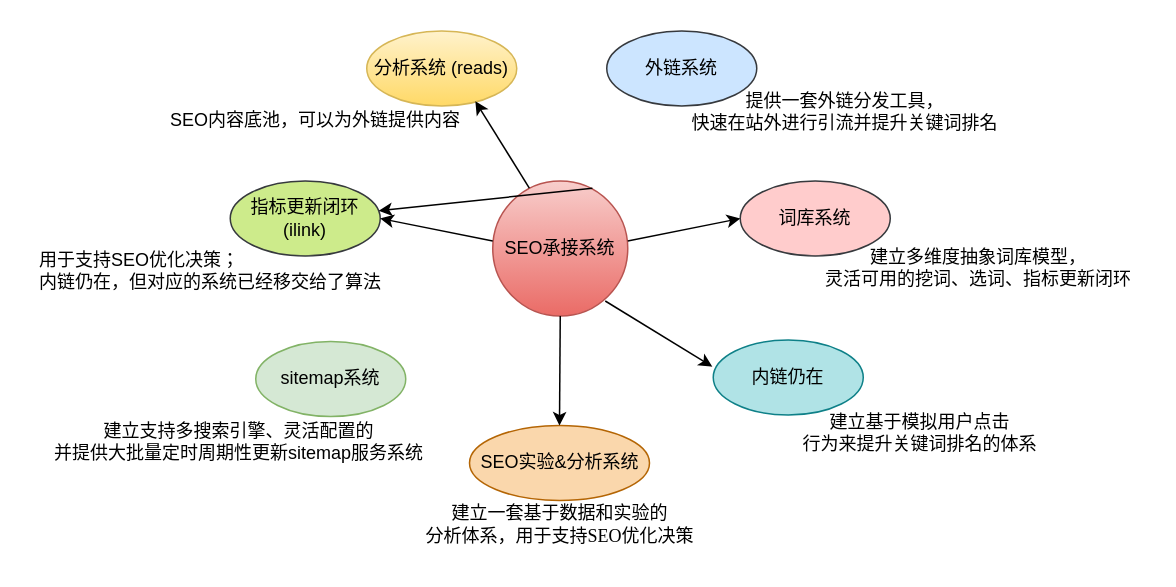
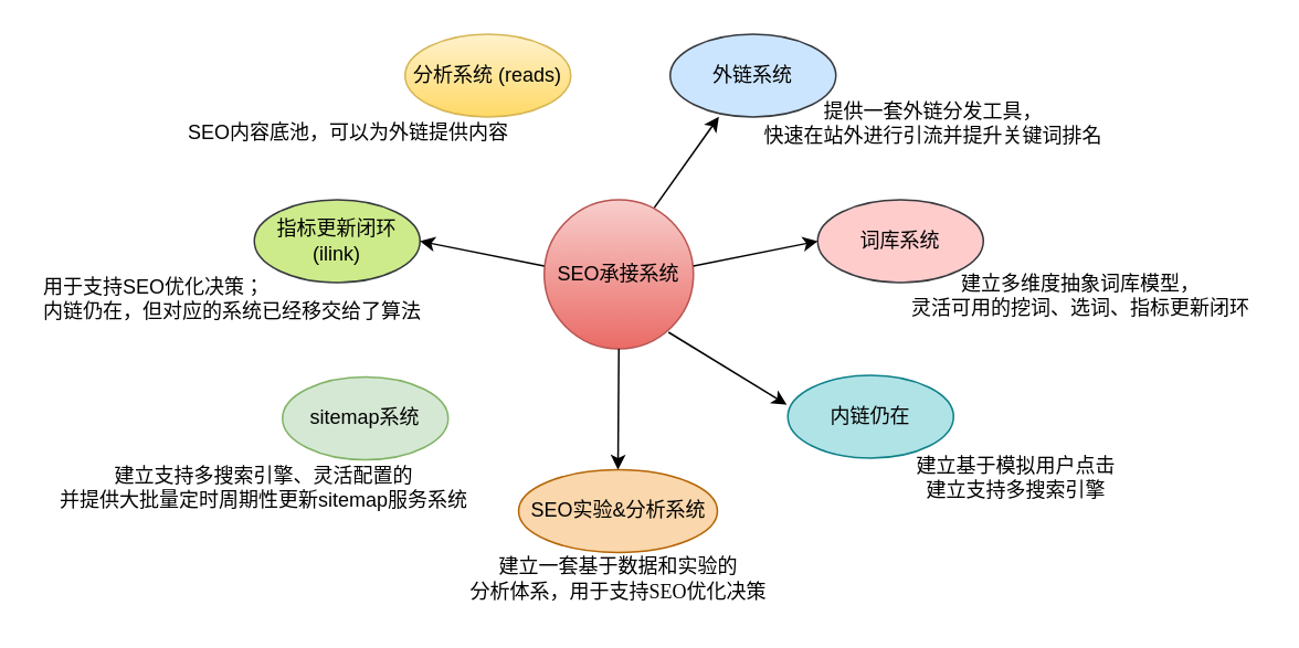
  <mxCell id="0" />
  <mxCell id="1" parent="0" />
  <mxCell id="2" value="SEO承接系统" style="ellipse;whiteSpace=wrap;html=1;aspect=fixed;fillColor=#f8cecc;gradientColor=#ea6b66;strokeColor=#b85450;fontStyle=0" vertex="1" parent="1"><mxGeometry x="328" y="120" width="90" height="90" as="geometry" /></mxCell>
  <mxCell id="3" value="词库系统" style="ellipse;whiteSpace=wrap;html=1;fillColor=#ffcccc;strokeColor=#36393d;fontStyle=0" vertex="1" parent="1"><mxGeometry x="493" y="120" width="100" height="50" as="geometry" /></mxCell>
  <mxCell id="4" value="sitemap系统" style="ellipse;whiteSpace=wrap;html=1;fillColor=#d5e8d4;strokeColor=#82b366;fontStyle=0" vertex="1" parent="1"><mxGeometry x="170" y="227" width="100" height="50" as="geometry" /></mxCell>
  <mxCell id="5" value="指标更新闭环 (ilink)" style="ellipse;whiteSpace=wrap;html=1;fillColor=#cdeb8b;strokeColor=#36393d;fontStyle=0" vertex="1" parent="1"><mxGeometry x="153" y="120" width="100" height="50" as="geometry" /></mxCell>
  <mxCell id="6" value="SEO实验&amp;amp;分析系统" style="ellipse;whiteSpace=wrap;html=1;fillColor=#fad7ac;strokeColor=#b46504;fontStyle=0" vertex="1" parent="1"><mxGeometry x="312.5" y="283" width="120" height="50" as="geometry" /></mxCell>
  <mxCell id="7" value="外链系统" style="ellipse;whiteSpace=wrap;html=1;fillColor=#cce5ff;strokeColor=#36393d;fontStyle=0" vertex="1" parent="1"><mxGeometry x="404" y="20" width="100" height="50" as="geometry" /></mxCell>
  <mxCell id="8" value="内链仍在" style="ellipse;whiteSpace=wrap;html=1;fillColor=#b0e3e6;strokeColor=#0e8088;fontStyle=0" vertex="1" parent="1"><mxGeometry x="475" y="226" width="100" height="50" as="geometry" /></mxCell>
  <mxCell id="9" value="分析系统 (reads)" style="ellipse;whiteSpace=wrap;html=1;fillColor=#fff2cc;strokeColor=#d6b656;gradientColor=#ffd966;fontStyle=0" vertex="1" parent="1"><mxGeometry x="244" y="20" width="100" height="50" as="geometry" /></mxCell>
  <mxCell id="10" value="&lt;span style=&quot;text-align: right; background-color: initial; font-size: 12px;&quot;&gt;建立多维度抽象词库模型，&lt;/span&gt;&lt;br style=&quot;font-size: 12px;&quot;&gt;&lt;p style=&quot;line-height: 120%; margin-top: 0pt; margin-bottom: 0pt; text-align: right; direction: ltr; unicode-bidi: embed; word-break: normal; font-size: 12px;&quot;&gt;&lt;span style=&quot;font-size: 12px; background-color: initial;&quot;&gt;灵活可用的挖词、选词、指标更新闭环&lt;/span&gt;&lt;/p&gt;" style="text;html=1;strokeColor=none;fillColor=none;align=center;verticalAlign=middle;whiteSpace=wrap;rounded=0;fontSize=12;" vertex="1" parent="1"><mxGeometry x="542" y="158" width="220" height="40" as="geometry" /></mxCell>
  <mxCell id="11" value="&lt;span style=&quot;font-size: 12px; text-align: left; background-color: initial;&quot;&gt;建立支持多搜索引擎、灵活配置的&lt;br style=&quot;font-size: 12px;&quot;&gt;并提供大批量定时周期性更新&lt;/span&gt;&lt;span style=&quot;font-size: 12px; text-align: left; background-color: initial; font-family: Arial;&quot;&gt;sitemap&lt;/span&gt;&lt;span style=&quot;font-size: 12px; text-align: left; background-color: initial; font-family: 微软雅黑;&quot;&gt;服务系统&lt;/span&gt;" style="text;html=1;strokeColor=none;fillColor=none;align=center;verticalAlign=middle;whiteSpace=wrap;rounded=0;fontSize=12;" vertex="1" parent="1"><mxGeometry x="29" y="274" width="260" height="40" as="geometry" /></mxCell>
  <mxCell id="12" value="&lt;span style=&quot;text-align: left; background-color: initial; font-size: 12px;&quot;&gt;提供一套外链分发工具，&lt;br style=&quot;font-size: 12px;&quot;&gt;快速在站外进行引流并提升关键词排名&lt;/span&gt;" style="text;html=1;strokeColor=none;fillColor=none;align=center;verticalAlign=middle;whiteSpace=wrap;rounded=0;fontSize=12;" vertex="1" parent="1"><mxGeometry x="453" y="54" width="220" height="40" as="geometry" /></mxCell>
  <mxCell id="13" value="&lt;div style=&quot;text-align: left; font-size: 12px;&quot;&gt;用于支持SEO优化决策；&lt;/div&gt;&lt;div style=&quot;text-align: left; font-size: 12px;&quot;&gt;内链仍在，但对应的系统已经移交给了算法&lt;/div&gt;" style="text;html=1;strokeColor=none;fillColor=none;align=center;verticalAlign=middle;whiteSpace=wrap;rounded=0;fontSize=12;" vertex="1" parent="1"><mxGeometry x="20" y="160" width="240" height="40" as="geometry" /></mxCell>
- <mxCell id="14" value="&lt;span style=&quot;font-family: 微软雅黑; background-color: initial; font-size: 12px;&quot;&gt;建立基于模拟用户点击&lt;br style=&quot;font-size: 12px;&quot;&gt;行为来提升关键词排名的体系&lt;/span&gt;" style="text;html=1;strokeColor=none;fillColor=none;align=center;verticalAlign=middle;whiteSpace=wrap;rounded=0;fontSize=12;" vertex="1" parent="1"><mxGeometry x="528" y="268" width="170" height="40" as="geometry" /></mxCell>
+ <mxCell id="14" value="&lt;span style=&quot;font-family: 微软雅黑; background-color: initial; font-size: 12px;&quot;&gt;建立基于模拟用户点击&lt;br style=&quot;font-size: 12px;&quot;&gt;建立支持多搜索引擎&lt;/span&gt;" style="text;html=1;strokeColor=none;fillColor=none;align=center;verticalAlign=middle;whiteSpace=wrap;rounded=0;fontSize=12;" vertex="1" parent="1"><mxGeometry x="528" y="268" width="170" height="40" as="geometry" /></mxCell>
  <mxCell id="15" value="&lt;div style=&quot;font-size: 12px;&quot;&gt;&lt;font face=&quot;微软雅黑&quot; style=&quot;font-size: 12px;&quot;&gt;建立一套基于数据和实验的&lt;/font&gt;&lt;/div&gt;&lt;div style=&quot;font-size: 12px;&quot;&gt;&lt;font face=&quot;微软雅黑&quot; style=&quot;font-size: 12px;&quot;&gt;分析体系，用于支持SEO优化决策&lt;/font&gt;&lt;/div&gt;" style="text;html=1;strokeColor=none;fillColor=none;align=center;verticalAlign=middle;whiteSpace=wrap;rounded=0;fontSize=12;" vertex="1" parent="1"><mxGeometry x="278.75" y="329" width="187.5" height="40" as="geometry" /></mxCell>
  <mxCell id="16" value="&lt;span style=&quot;text-align: left; background-color: initial; font-size: 12px;&quot;&gt;SEO内容底池，可以为外链提供内容&lt;/span&gt;" style="text;html=1;strokeColor=none;fillColor=none;align=center;verticalAlign=middle;whiteSpace=wrap;rounded=0;fontSize=12;" vertex="1" parent="1"><mxGeometry x="110" y="67" width="200" height="26" as="geometry" /></mxCell>
- <mxCell id="17" value="" style="endArrow=classic;html=1;rounded=0;exitX=0.738;exitY=0.053;exitDx=0;exitDy=0;exitPerimeter=0;" edge="1" parent="1" source="2" target="5"><mxGeometry width="50" height="50" relative="1" as="geometry"><mxPoint x="393" y="120" as="sourcePoint" /><mxPoint x="443" y="70" as="targetPoint" /></mxGeometry></mxCell>
+ <mxCell id="17" value="" style="endArrow=classic;html=1;rounded=0;entryX=0.294;entryY=0.996;entryDx=0;entryDy=0;entryPerimeter=0;exitX=0.738;exitY=0.053;exitDx=0;exitDy=0;exitPerimeter=0;" edge="1" parent="1" source="2" target="7"><mxGeometry width="50" height="50" relative="1" as="geometry"><mxPoint x="393" y="120" as="sourcePoint" /><mxPoint x="443" y="70" as="targetPoint" /></mxGeometry></mxCell>
  <mxCell id="18" value="" style="endArrow=classic;html=1;rounded=0;entryX=0;entryY=0.5;entryDx=0;entryDy=0;exitX=0.738;exitY=0.053;exitDx=0;exitDy=0;exitPerimeter=0;" edge="1" parent="1" target="3"><mxGeometry width="50" height="50" relative="1" as="geometry"><mxPoint x="418" y="160" as="sourcePoint" /><mxPoint x="456" y="95" as="targetPoint" /></mxGeometry></mxCell>
  <mxCell id="19" value="" style="endArrow=classic;html=1;rounded=0;entryX=1;entryY=0.5;entryDx=0;entryDy=0;exitX=0.738;exitY=0.053;exitDx=0;exitDy=0;exitPerimeter=0;" edge="1" parent="1" target="5"><mxGeometry width="50" height="50" relative="1" as="geometry"><mxPoint x="328" y="160" as="sourcePoint" /><mxPoint x="366" y="95" as="targetPoint" /></mxGeometry></mxCell>
- <mxCell id="20" value="" style="endArrow=classic;html=1;rounded=0;entryX=0.724;entryY=0.936;entryDx=0;entryDy=0;exitX=0.271;exitY=0.053;exitDx=0;exitDy=0;exitPerimeter=0;entryPerimeter=0;" edge="1" parent="1" source="2" target="9"><mxGeometry width="50" height="50" relative="1" as="geometry"><mxPoint x="348" y="125" as="sourcePoint" /><mxPoint x="273" y="100" as="targetPoint" /></mxGeometry></mxCell>
  <mxCell id="21" value="" style="endArrow=classic;html=1;rounded=0;entryX=-0.006;entryY=0.356;entryDx=0;entryDy=0;exitX=0;exitY=1;exitDx=0;exitDy=0;entryPerimeter=0;" edge="1" parent="1" target="8"><mxGeometry width="50" height="50" relative="1" as="geometry"><mxPoint x="403" y="200" as="sourcePoint" /><mxPoint x="352" y="232" as="targetPoint" /></mxGeometry></mxCell>
  <mxCell id="22" value="" style="endArrow=classic;html=1;rounded=0;entryX=0.5;entryY=0;entryDx=0;entryDy=0;exitX=0;exitY=1;exitDx=0;exitDy=0;" edge="1" parent="1" target="6"><mxGeometry width="50" height="50" relative="1" as="geometry"><mxPoint x="373" y="210" as="sourcePoint" /><mxPoint x="422" y="241" as="targetPoint" /></mxGeometry></mxCell>
